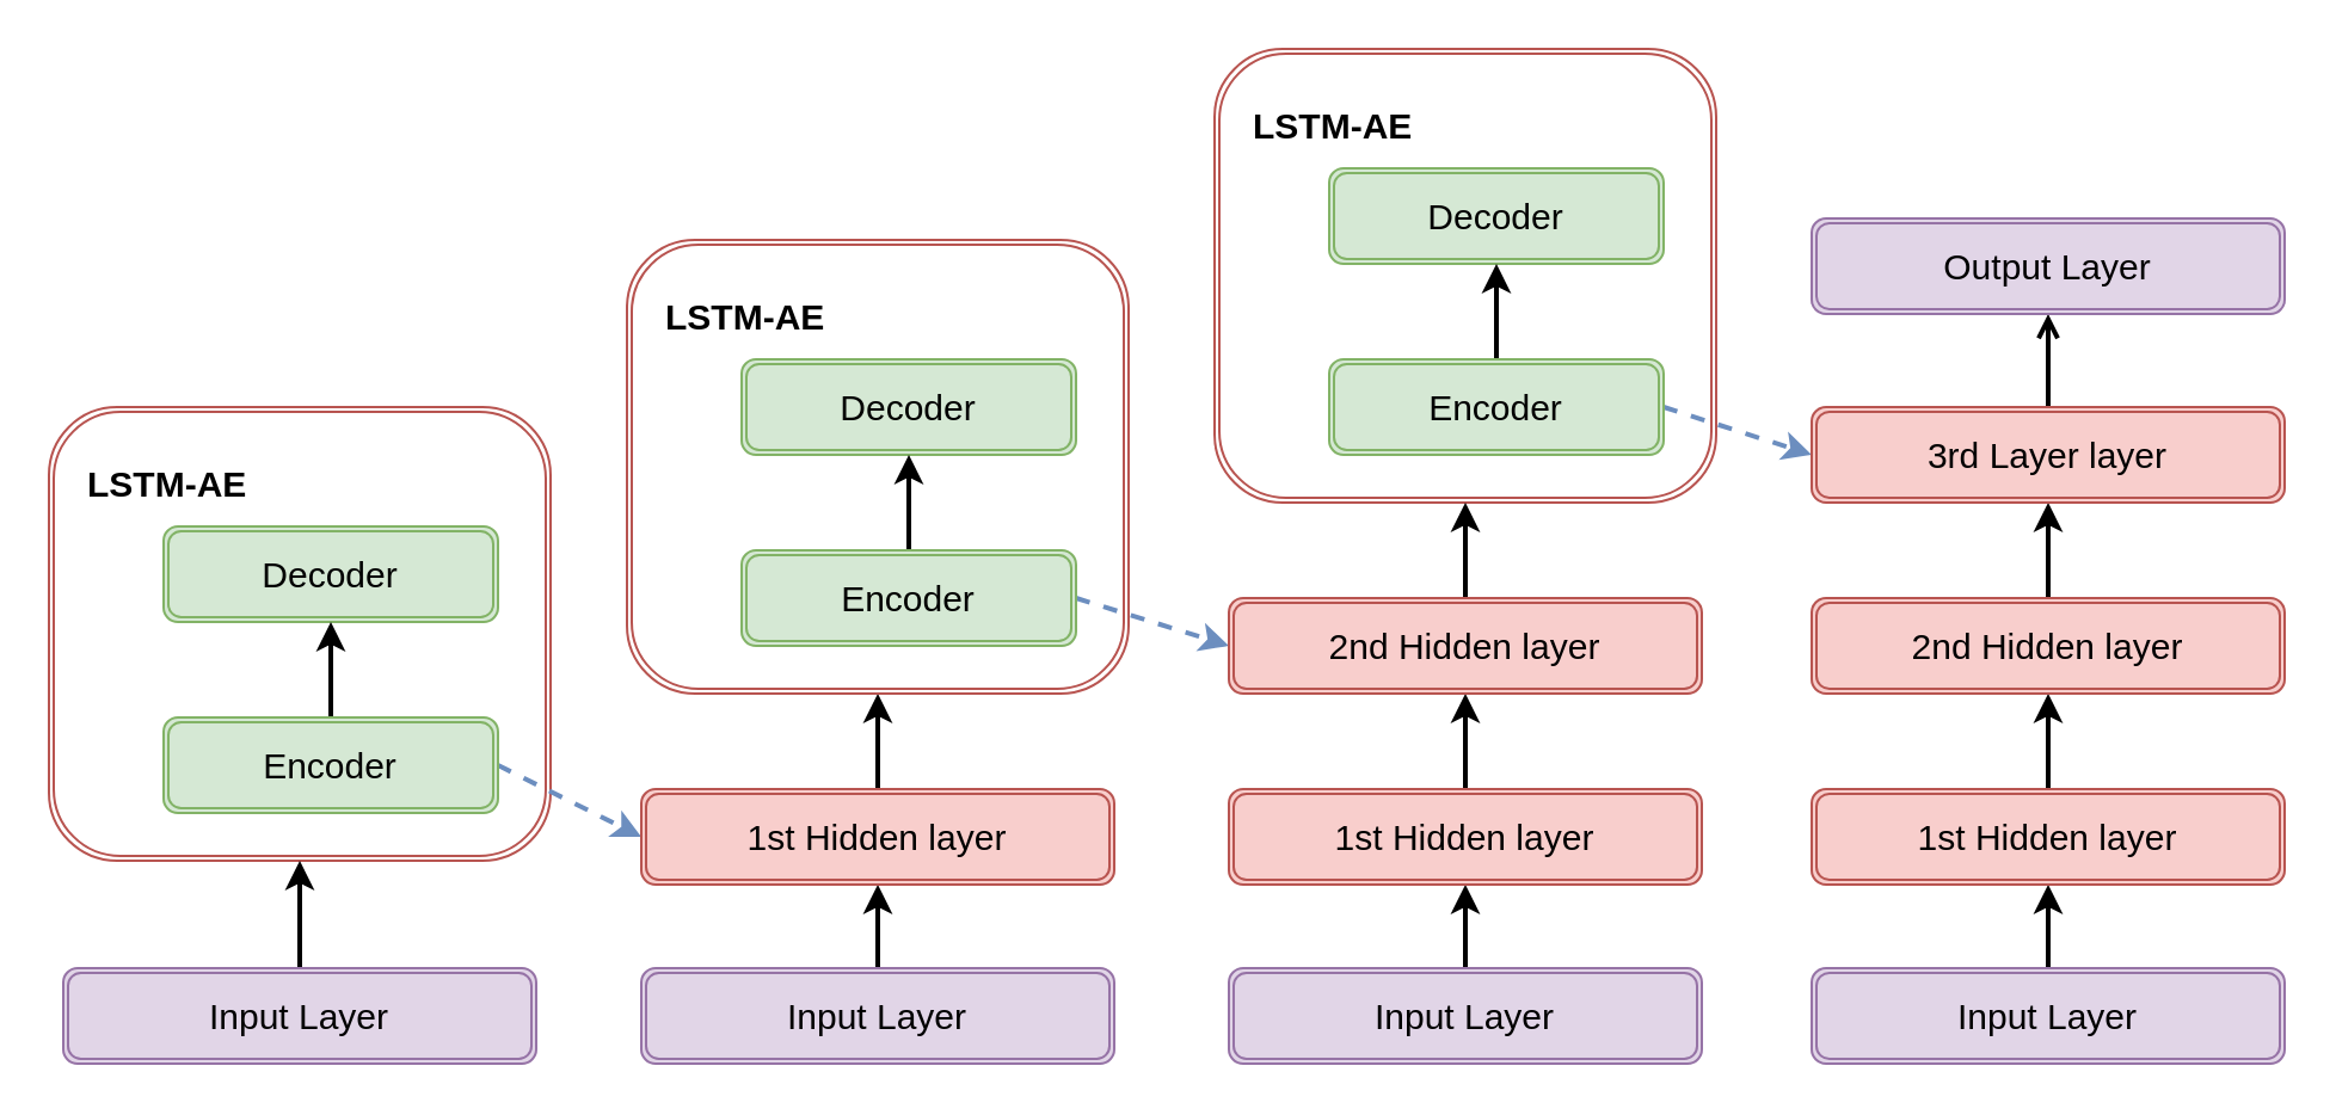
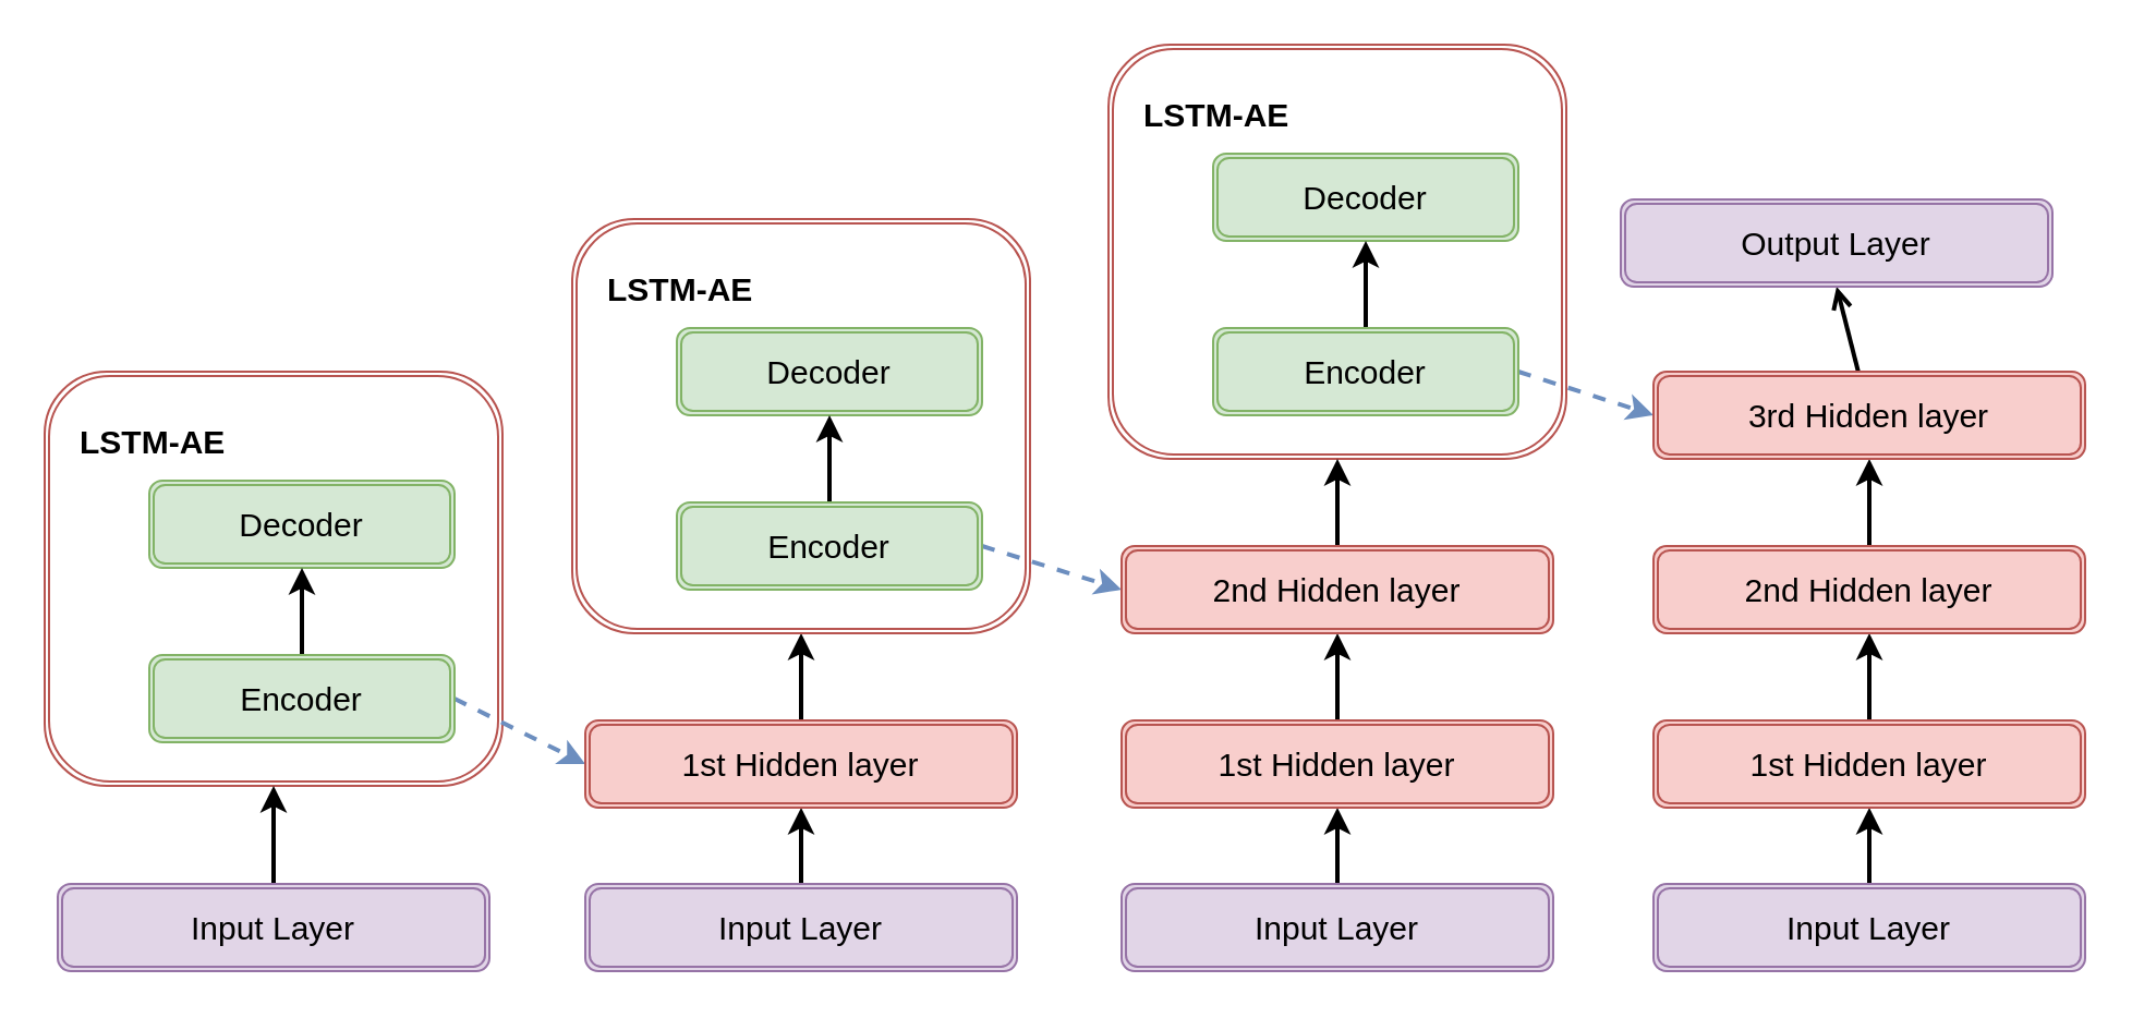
  <mxCell id="0" />
  <mxCell id="1" parent="0" />
  <mxCell id="2" value="&lt;br&gt;&amp;nbsp; &amp;nbsp;&lt;b&gt;LSTM-AE&lt;br&gt;&lt;/b&gt;&lt;br&gt;&lt;br&gt;&lt;br&gt;&lt;br&gt;&lt;br&gt;&lt;br&gt;&amp;nbsp;&lt;br&gt;&lt;br&gt;" style="shape=ext;double=1;rounded=1;whiteSpace=wrap;html=1;fontSize=15;fillColor=none;align=left;strokeColor=#b85450;" vertex="1" parent="1"><mxGeometry x="20" y="170" width="210" height="190" as="geometry" /></mxCell>
  <mxCell id="3" value="&lt;font style=&quot;font-size: 15px;&quot;&gt;Decoder&lt;/font&gt;" style="shape=ext;double=1;rounded=1;whiteSpace=wrap;html=1;fillColor=#d5e8d4;strokeColor=#82b366;" vertex="1" parent="1"><mxGeometry x="68" y="220" width="140" height="40" as="geometry" /></mxCell>
  <mxCell id="4" style="edgeStyle=orthogonalEdgeStyle;rounded=0;orthogonalLoop=1;jettySize=auto;html=1;entryX=0.5;entryY=1;entryDx=0;entryDy=0;fontSize=15;strokeWidth=2;" edge="1" parent="1" source="6" target="3"><mxGeometry relative="1" as="geometry" /></mxCell>
  <mxCell id="5" style="rounded=0;orthogonalLoop=1;jettySize=auto;html=1;exitX=1;exitY=0.5;exitDx=0;exitDy=0;fontSize=15;strokeWidth=2;entryX=0;entryY=0.5;entryDx=0;entryDy=0;dashed=1;fillColor=#dae8fc;strokeColor=#6c8ebf;" edge="1" parent="1" source="6" target="12"><mxGeometry relative="1" as="geometry" /></mxCell>
  <mxCell id="6" value="&lt;font style=&quot;font-size: 15px;&quot;&gt;Encoder&lt;/font&gt;" style="shape=ext;double=1;rounded=1;whiteSpace=wrap;html=1;fillColor=#d5e8d4;strokeColor=#82b366;" vertex="1" parent="1"><mxGeometry x="68" y="300" width="140" height="40" as="geometry" /></mxCell>
  <mxCell id="7" style="edgeStyle=orthogonalEdgeStyle;rounded=0;orthogonalLoop=1;jettySize=auto;html=1;entryX=0.5;entryY=1;entryDx=0;entryDy=0;fontSize=15;strokeWidth=2;" edge="1" parent="1" source="8" target="2"><mxGeometry relative="1" as="geometry" /></mxCell>
  <mxCell id="8" value="&lt;font style=&quot;font-size: 15px;&quot;&gt;Input Layer&lt;/font&gt;" style="shape=ext;double=1;rounded=1;whiteSpace=wrap;html=1;fillColor=#e1d5e7;strokeColor=#9673a6;" vertex="1" parent="1"><mxGeometry x="26" y="405" width="198" height="40" as="geometry" /></mxCell>
  <mxCell id="9" style="edgeStyle=orthogonalEdgeStyle;rounded=0;orthogonalLoop=1;jettySize=auto;html=1;entryX=0.5;entryY=1;entryDx=0;entryDy=0;fontSize=15;strokeWidth=2;" edge="1" parent="1" source="10" target="12"><mxGeometry relative="1" as="geometry" /></mxCell>
  <mxCell id="10" value="&lt;font style=&quot;font-size: 15px;&quot;&gt;Input Layer&lt;/font&gt;" style="shape=ext;double=1;rounded=1;whiteSpace=wrap;html=1;fillColor=#e1d5e7;strokeColor=#9673a6;" vertex="1" parent="1"><mxGeometry x="268" y="405" width="198" height="40" as="geometry" /></mxCell>
  <mxCell id="11" style="edgeStyle=orthogonalEdgeStyle;rounded=0;orthogonalLoop=1;jettySize=auto;html=1;entryX=0.5;entryY=1;entryDx=0;entryDy=0;fontSize=15;strokeWidth=2;" edge="1" parent="1" source="12" target="13"><mxGeometry relative="1" as="geometry" /></mxCell>
  <mxCell id="12" value="&lt;font style=&quot;font-size: 15px;&quot;&gt;1st Hidden layer&lt;/font&gt;" style="shape=ext;double=1;rounded=1;whiteSpace=wrap;html=1;fillColor=#f8cecc;strokeColor=#b85450;" vertex="1" parent="1"><mxGeometry x="268" y="330" width="198" height="40" as="geometry" /></mxCell>
  <mxCell id="13" value="&lt;br&gt;&amp;nbsp; &amp;nbsp;&lt;b&gt;LSTM-AE&lt;br&gt;&lt;/b&gt;&lt;br&gt;&lt;br&gt;&lt;br&gt;&lt;br&gt;&lt;br&gt;&lt;br&gt;&amp;nbsp;&lt;br&gt;&lt;br&gt;" style="shape=ext;double=1;rounded=1;whiteSpace=wrap;html=1;fontSize=15;fillColor=none;align=left;strokeColor=#b85450;" vertex="1" parent="1"><mxGeometry x="262" y="100" width="210" height="190" as="geometry" /></mxCell>
  <mxCell id="14" value="&lt;font style=&quot;font-size: 15px;&quot;&gt;Decoder&lt;/font&gt;" style="shape=ext;double=1;rounded=1;whiteSpace=wrap;html=1;fillColor=#d5e8d4;strokeColor=#82b366;" vertex="1" parent="1"><mxGeometry x="310" y="150" width="140" height="40" as="geometry" /></mxCell>
  <mxCell id="15" style="edgeStyle=orthogonalEdgeStyle;rounded=0;orthogonalLoop=1;jettySize=auto;html=1;entryX=0.5;entryY=1;entryDx=0;entryDy=0;fontSize=15;strokeWidth=2;" edge="1" parent="1" source="17" target="14"><mxGeometry relative="1" as="geometry" /></mxCell>
  <mxCell id="16" style="edgeStyle=none;rounded=0;orthogonalLoop=1;jettySize=auto;html=1;exitX=1;exitY=0.5;exitDx=0;exitDy=0;entryX=0;entryY=0.5;entryDx=0;entryDy=0;fontSize=15;strokeWidth=2;dashed=1;fillColor=#dae8fc;strokeColor=#6c8ebf;" edge="1" parent="1" source="17" target="28"><mxGeometry relative="1" as="geometry" /></mxCell>
  <mxCell id="17" value="&lt;font style=&quot;font-size: 15px;&quot;&gt;Encoder&lt;/font&gt;" style="shape=ext;double=1;rounded=1;whiteSpace=wrap;html=1;fillColor=#d5e8d4;strokeColor=#82b366;" vertex="1" parent="1"><mxGeometry x="310" y="230" width="140" height="40" as="geometry" /></mxCell>
  <mxCell id="18" style="edgeStyle=orthogonalEdgeStyle;rounded=0;orthogonalLoop=1;jettySize=auto;html=1;entryX=0.5;entryY=1;entryDx=0;entryDy=0;fontSize=15;strokeWidth=2;" edge="1" parent="1" source="19" target="21"><mxGeometry relative="1" as="geometry" /></mxCell>
  <mxCell id="19" value="&lt;font style=&quot;font-size: 15px;&quot;&gt;Input Layer&lt;/font&gt;" style="shape=ext;double=1;rounded=1;whiteSpace=wrap;html=1;fillColor=#e1d5e7;strokeColor=#9673a6;" vertex="1" parent="1"><mxGeometry x="514" y="405" width="198" height="40" as="geometry" /></mxCell>
  <mxCell id="20" style="edgeStyle=none;rounded=0;orthogonalLoop=1;jettySize=auto;html=1;entryX=0.5;entryY=1;entryDx=0;entryDy=0;fontSize=15;strokeWidth=2;" edge="1" parent="1" source="21" target="28"><mxGeometry relative="1" as="geometry" /></mxCell>
  <mxCell id="21" value="&lt;font style=&quot;font-size: 15px;&quot;&gt;1st Hidden layer&lt;/font&gt;" style="shape=ext;double=1;rounded=1;whiteSpace=wrap;html=1;fillColor=#f8cecc;strokeColor=#b85450;" vertex="1" parent="1"><mxGeometry x="514" y="330" width="198" height="40" as="geometry" /></mxCell>
  <mxCell id="22" value="&lt;br&gt;&amp;nbsp; &amp;nbsp;&lt;b&gt;LSTM-AE&lt;br&gt;&lt;/b&gt;&lt;br&gt;&lt;br&gt;&lt;br&gt;&lt;br&gt;&lt;br&gt;&lt;br&gt;&amp;nbsp;&lt;br&gt;&lt;br&gt;" style="shape=ext;double=1;rounded=1;whiteSpace=wrap;html=1;fontSize=15;fillColor=none;align=left;strokeColor=#b85450;" vertex="1" parent="1"><mxGeometry x="508" y="20" width="210" height="190" as="geometry" /></mxCell>
  <mxCell id="23" value="&lt;font style=&quot;font-size: 15px;&quot;&gt;Decoder&lt;/font&gt;" style="shape=ext;double=1;rounded=1;whiteSpace=wrap;html=1;fillColor=#d5e8d4;strokeColor=#82b366;" vertex="1" parent="1"><mxGeometry x="556" y="70" width="140" height="40" as="geometry" /></mxCell>
  <mxCell id="24" style="edgeStyle=orthogonalEdgeStyle;rounded=0;orthogonalLoop=1;jettySize=auto;html=1;entryX=0.5;entryY=1;entryDx=0;entryDy=0;fontSize=15;strokeWidth=2;" edge="1" parent="1" source="26" target="23"><mxGeometry relative="1" as="geometry" /></mxCell>
  <mxCell id="25" style="edgeStyle=none;rounded=0;orthogonalLoop=1;jettySize=auto;html=1;entryX=0;entryY=0.5;entryDx=0;entryDy=0;dashed=1;fontSize=15;strokeWidth=2;exitX=1;exitY=0.5;exitDx=0;exitDy=0;fillColor=#dae8fc;strokeColor=#6c8ebf;" edge="1" parent="1" source="26" target="36"><mxGeometry relative="1" as="geometry" /></mxCell>
  <mxCell id="26" value="&lt;font style=&quot;font-size: 15px;&quot;&gt;Encoder&lt;/font&gt;" style="shape=ext;double=1;rounded=1;whiteSpace=wrap;html=1;fillColor=#d5e8d4;strokeColor=#82b366;" vertex="1" parent="1"><mxGeometry x="556" y="150" width="140" height="40" as="geometry" /></mxCell>
  <mxCell id="27" style="edgeStyle=none;rounded=0;orthogonalLoop=1;jettySize=auto;html=1;entryX=0.5;entryY=1;entryDx=0;entryDy=0;fontSize=15;strokeWidth=2;" edge="1" parent="1" source="28" target="22"><mxGeometry relative="1" as="geometry" /></mxCell>
  <mxCell id="28" value="&lt;font style=&quot;font-size: 15px;&quot;&gt;2nd Hidden layer&lt;/font&gt;" style="shape=ext;double=1;rounded=1;whiteSpace=wrap;html=1;fillColor=#f8cecc;strokeColor=#b85450;" vertex="1" parent="1"><mxGeometry x="514" y="250" width="198" height="40" as="geometry" /></mxCell>
  <mxCell id="29" style="edgeStyle=orthogonalEdgeStyle;rounded=0;orthogonalLoop=1;jettySize=auto;html=1;entryX=0.5;entryY=1;entryDx=0;entryDy=0;fontSize=15;strokeWidth=2;" edge="1" parent="1" source="30" target="32"><mxGeometry relative="1" as="geometry" /></mxCell>
  <mxCell id="30" value="&lt;font style=&quot;font-size: 15px;&quot;&gt;Input Layer&lt;/font&gt;" style="shape=ext;double=1;rounded=1;whiteSpace=wrap;html=1;fillColor=#e1d5e7;strokeColor=#9673a6;" vertex="1" parent="1"><mxGeometry x="758" y="405" width="198" height="40" as="geometry" /></mxCell>
  <mxCell id="31" style="edgeStyle=none;rounded=0;orthogonalLoop=1;jettySize=auto;html=1;entryX=0.5;entryY=1;entryDx=0;entryDy=0;fontSize=15;strokeWidth=2;" edge="1" parent="1" source="32" target="34"><mxGeometry relative="1" as="geometry" /></mxCell>
  <mxCell id="32" value="&lt;font style=&quot;font-size: 15px;&quot;&gt;1st Hidden layer&lt;/font&gt;" style="shape=ext;double=1;rounded=1;whiteSpace=wrap;html=1;fillColor=#f8cecc;strokeColor=#b85450;" vertex="1" parent="1"><mxGeometry x="758" y="330" width="198" height="40" as="geometry" /></mxCell>
  <mxCell id="33" style="edgeStyle=none;rounded=0;orthogonalLoop=1;jettySize=auto;html=1;fontSize=15;strokeWidth=2;" edge="1" parent="1" source="34" target="36"><mxGeometry relative="1" as="geometry" /></mxCell>
  <mxCell id="34" value="&lt;font style=&quot;font-size: 15px;&quot;&gt;2nd Hidden layer&lt;/font&gt;" style="shape=ext;double=1;rounded=1;whiteSpace=wrap;html=1;fillColor=#f8cecc;strokeColor=#b85450;" vertex="1" parent="1"><mxGeometry x="758" y="250" width="198" height="40" as="geometry" /></mxCell>
  <mxCell id="35" style="edgeStyle=none;rounded=0;orthogonalLoop=1;jettySize=auto;html=1;entryX=0.5;entryY=1;entryDx=0;entryDy=0;fontSize=15;strokeWidth=2;endArrow=open;" edge="1" parent="1" source="36" target="37"><mxGeometry relative="1" as="geometry" /></mxCell>
- <mxCell id="36" value="&lt;font style=&quot;font-size: 15px;&quot;&gt;3rd Layer layer&lt;/font&gt;" style="shape=ext;double=1;rounded=1;whiteSpace=wrap;html=1;fillColor=#f8cecc;strokeColor=#b85450;" vertex="1" parent="1"><mxGeometry x="758" y="170" width="198" height="40" as="geometry" /></mxCell>
- <mxCell id="37" value="&lt;font style=&quot;font-size: 15px;&quot;&gt;Output Layer&lt;/font&gt;" style="shape=ext;double=1;rounded=1;whiteSpace=wrap;html=1;fillColor=#e1d5e7;strokeColor=#9673a6;" vertex="1" parent="1"><mxGeometry x="758" y="91" width="198" height="40" as="geometry" /></mxCell>
+ <mxCell id="36" value="&lt;font style=&quot;font-size: 15px;&quot;&gt;3rd Hidden layer&lt;/font&gt;" style="shape=ext;double=1;rounded=1;whiteSpace=wrap;html=1;fillColor=#f8cecc;strokeColor=#b85450;" vertex="1" parent="1"><mxGeometry x="758" y="170" width="198" height="40" as="geometry" /></mxCell>
+ <mxCell id="37" value="&lt;font style=&quot;font-size: 15px;&quot;&gt;Output Layer&lt;/font&gt;" style="shape=ext;double=1;rounded=1;whiteSpace=wrap;html=1;fillColor=#e1d5e7;strokeColor=#9673a6;" vertex="1" parent="1"><mxGeometry x="743" y="91" width="198" height="40" as="geometry" /></mxCell>
